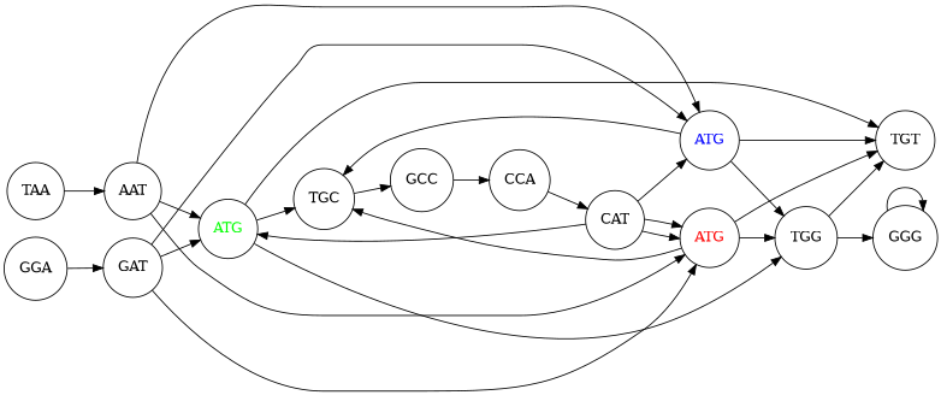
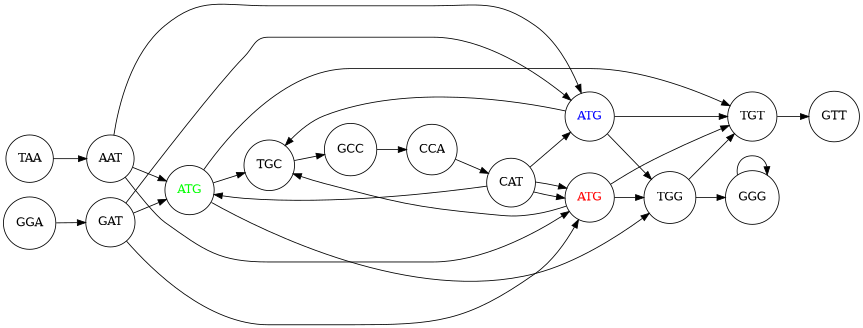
  digraph {
    rankdir=LR
    node [shape=circle]
    n1 [label=TAA]
    n2 [label=AAT]
    n3 [fontcolor=green label=ATG]
    n4 [fontcolor=blue label=ATG]
    n5 [fontcolor=red label=ATG]
    n6 [label=TGC]
    n7 [label=TGG]
    n8 [label=TGT]
    n9 [label=GCC]
    n10 [label=GGG]
+   n11 [label=GTT]
    n12 [label=CCA]
    n13 [label=CAT]
    n14 [label=GGA]
    n15 [label=GAT]
    n1 -> n2
    n2 -> n3
    n2 -> n4
    n2 -> n5
    n3 -> n6
    n3 -> n7
    n3 -> n8
    n4 -> n6
    n4 -> n7
    n4 -> n8
    n5 -> n6
    n5 -> n7
    n5 -> n8
    n6 -> n9
    n7 -> n8
    n7 -> n10
+   n8 -> n11
    n9 -> n12
    n10 -> n10
    n12 -> n13
    n13 -> n3
    n13 -> n4
    n13 -> n5
    n13 -> n5
    n14 -> n15
    n15 -> n3
    n15 -> n4
    n15 -> n5
  }
